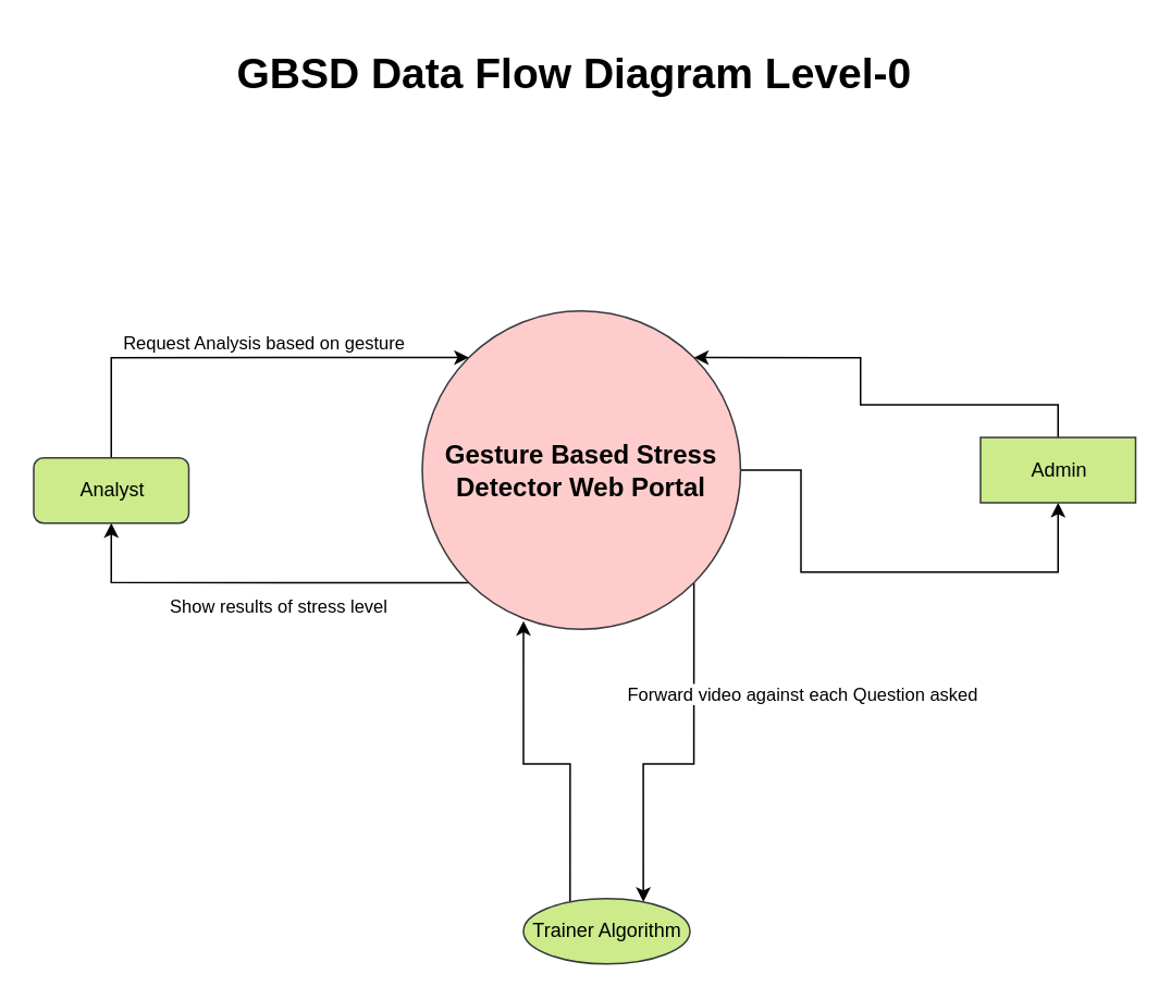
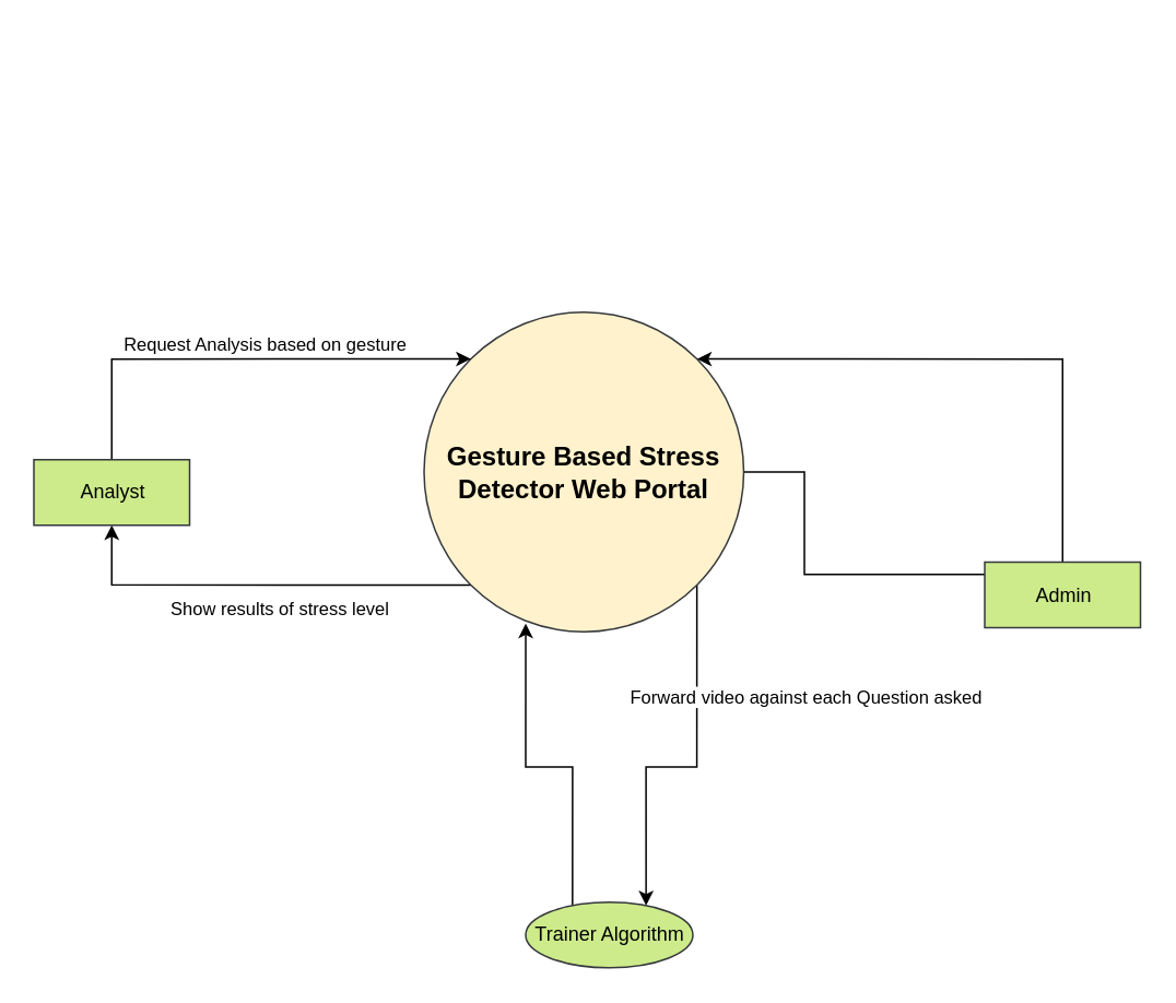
  <mxCell id="0" />
  <mxCell id="1" parent="0" />
- <mxCell id="2" value="&lt;b&gt;&lt;font style=&quot;font-size: 26px&quot;&gt;GBSD Data Flow Diagram Level-0&amp;nbsp;&lt;/font&gt;&lt;/b&gt;" style="text;html=1;strokeColor=none;fillColor=none;align=center;verticalAlign=middle;whiteSpace=wrap;rounded=0;" vertex="1" parent="1"><mxGeometry x="135" width="440" height="50" as="geometry" y="20" /></mxCell>
  <mxCell id="3" style="edgeStyle=orthogonalEdgeStyle;rounded=0;orthogonalLoop=1;jettySize=auto;html=1;exitX=1;exitY=1;exitDx=0;exitDy=0;entryX=0.75;entryY=0;entryDx=0;entryDy=0;" edge="1" parent="1" source="8" target="15"><mxGeometry relative="1" as="geometry" /></mxCell>
  <mxCell id="4" value="Forward video against each Question asked" style="edgeLabel;html=1;align=center;verticalAlign=middle;resizable=0;points=[];" vertex="1" connectable="0" parent="3"><mxGeometry x="-0.399" y="-3" relative="1" as="geometry"><mxPoint x="69" as="offset" /></mxGeometry></mxCell>
  <mxCell id="5" style="edgeStyle=orthogonalEdgeStyle;rounded=0;orthogonalLoop=1;jettySize=auto;html=1;exitX=0;exitY=1;exitDx=0;exitDy=0;entryX=0.5;entryY=1;entryDx=0;entryDy=0;" edge="1" parent="1" source="8" target="11"><mxGeometry relative="1" as="geometry"><Array as="points"><mxPoint x="68" y="356" /></Array></mxGeometry></mxCell>
  <mxCell id="6" value="Show results of stress level" style="edgeLabel;html=1;align=center;verticalAlign=middle;resizable=0;points=[];" vertex="1" connectable="0" parent="5"><mxGeometry x="0.241" relative="1" as="geometry"><mxPoint x="42" y="14" as="offset" /></mxGeometry></mxCell>
  <mxCell id="7" style="edgeStyle=orthogonalEdgeStyle;rounded=0;orthogonalLoop=1;jettySize=auto;html=1;exitX=1;exitY=0.5;exitDx=0;exitDy=0;entryX=0.5;entryY=1;entryDx=0;entryDy=0;" edge="1" parent="1" source="8" target="13"><mxGeometry relative="1" as="geometry"><Array as="points"><mxPoint x="490" y="288" /><mxPoint x="490" y="350" /><mxPoint x="648" y="350" /></Array></mxGeometry></mxCell>
- <mxCell id="8" value="&lt;b&gt;&lt;font style=&quot;font-size: 16px&quot;&gt;Gesture Based Stress Detector Web Portal&lt;/font&gt;&lt;/b&gt;" style="ellipse;whiteSpace=wrap;html=1;aspect=fixed;fillColor=#ffcccc;strokeColor=#36393d;" vertex="1" parent="1"><mxGeometry x="258" y="190" width="195" height="195" as="geometry" /></mxCell>
+ <mxCell id="8" value="&lt;b&gt;&lt;font style=&quot;font-size: 16px&quot;&gt;Gesture Based Stress Detector Web Portal&lt;/font&gt;&lt;/b&gt;" style="ellipse;whiteSpace=wrap;html=1;aspect=fixed;fillColor=#fff2cc;strokeColor=#36393d;" vertex="1" parent="1"><mxGeometry x="258" y="190" width="195" height="195" as="geometry" /></mxCell>
  <mxCell id="9" style="edgeStyle=orthogonalEdgeStyle;rounded=0;orthogonalLoop=1;jettySize=auto;html=1;exitX=0.5;exitY=0;exitDx=0;exitDy=0;entryX=0;entryY=0;entryDx=0;entryDy=0;" edge="1" parent="1" source="11" target="8"><mxGeometry relative="1" as="geometry" /></mxCell>
  <mxCell id="10" value="Request Analysis based on gesture" style="edgeLabel;html=1;align=center;verticalAlign=middle;resizable=0;points=[];" vertex="1" connectable="0" parent="9"><mxGeometry x="-0.102" relative="1" as="geometry"><mxPoint x="28" y="-9" as="offset" /></mxGeometry></mxCell>
- <mxCell id="11" value="Analyst" style="html=1;dashed=0;whitespace=wrap;fillColor=#cdeb8b;strokeColor=#36393d;rounded=1;" vertex="1" parent="1"><mxGeometry x="20" y="280" width="95" height="40" as="geometry" /></mxCell>
+ <mxCell id="11" value="Analyst" style="html=1;dashed=0;whitespace=wrap;fillColor=#cdeb8b;strokeColor=#36393d;" vertex="1" parent="1"><mxGeometry x="20" y="280" width="95" height="40" as="geometry" /></mxCell>
  <mxCell id="12" style="edgeStyle=orthogonalEdgeStyle;rounded=0;orthogonalLoop=1;jettySize=auto;html=1;exitX=0.5;exitY=0;exitDx=0;exitDy=0;entryX=1;entryY=0;entryDx=0;entryDy=0;" edge="1" parent="1" source="13" target="8"><mxGeometry relative="1" as="geometry" /></mxCell>
- <mxCell id="13" value="Admin" style="html=1;dashed=0;whitespace=wrap;fillColor=#cdeb8b;strokeColor=#36393d;" vertex="1" parent="1"><mxGeometry x="600" y="267.5" width="95" height="40" as="geometry" /></mxCell>
+ <mxCell id="13" value="Admin" style="html=1;dashed=0;whitespace=wrap;fillColor=#cdeb8b;strokeColor=#36393d;" vertex="1" parent="1"><mxGeometry x="600" y="342.5" width="95" height="40" as="geometry" /></mxCell>
  <mxCell id="14" style="edgeStyle=orthogonalEdgeStyle;rounded=0;orthogonalLoop=1;jettySize=auto;html=1;exitX=0.25;exitY=0;exitDx=0;exitDy=0;entryX=0.318;entryY=0.974;entryDx=0;entryDy=0;entryPerimeter=0;" edge="1" parent="1" source="15" target="8"><mxGeometry relative="1" as="geometry" /></mxCell>
  <mxCell id="15" value="Trainer Algorithm" style="ellipse;html=1;dashed=0;whitespace=wrap;fillColor=#cdeb8b;strokeColor=#36393d;" vertex="1" parent="1"><mxGeometry x="320" y="550" width="102" height="40" as="geometry" /></mxCell>
